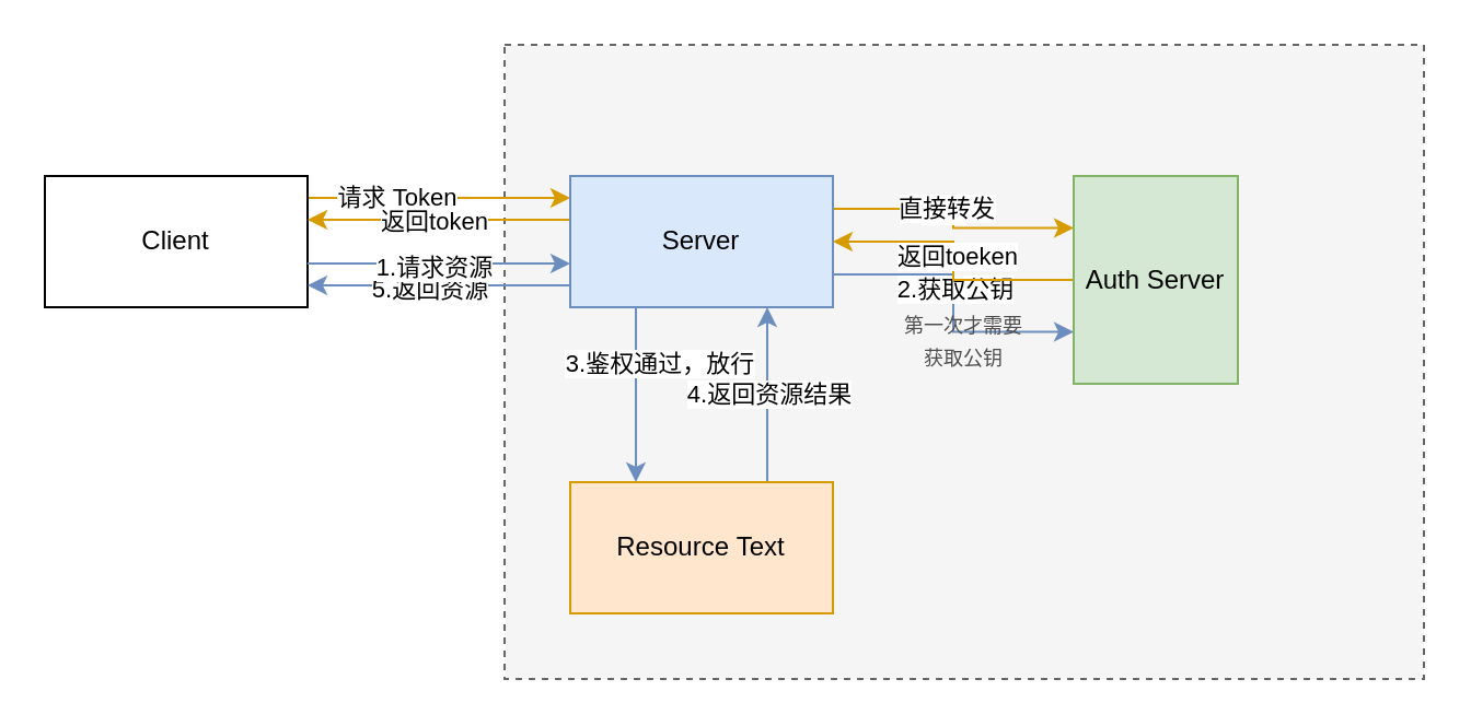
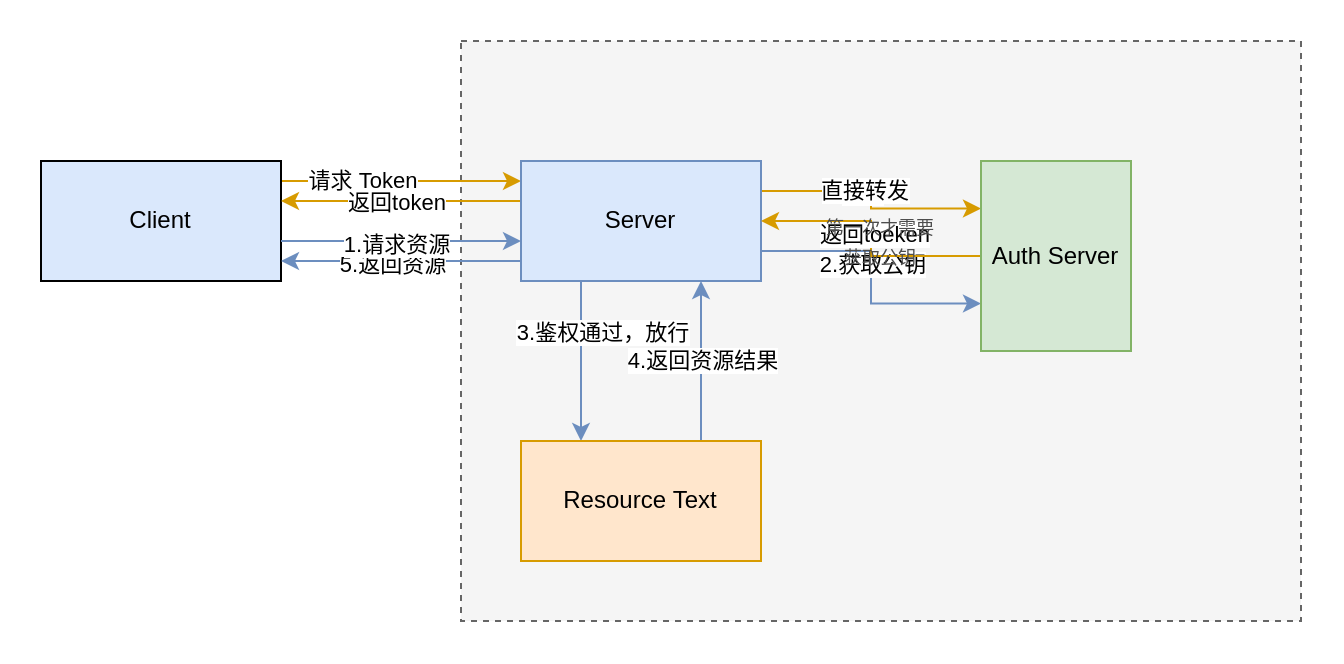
  <mxCell id="0" />
  <mxCell id="1" parent="0" />
  <mxCell id="2" value="" style="rounded=0;whiteSpace=wrap;html=1;shadow=0;dashed=1;fillColor=#f5f5f5;fontColor=#333333;strokeColor=#666666;" vertex="1" parent="1"><mxGeometry x="230" y="20" width="420" height="290" as="geometry" /></mxCell>
  <mxCell id="3" style="edgeStyle=orthogonalEdgeStyle;rounded=0;orthogonalLoop=1;jettySize=auto;html=1;exitX=1;exitY=0.5;exitDx=0;exitDy=0;fillColor=#ffe6cc;strokeColor=#d79b00;" edge="1" parent="1"><mxGeometry relative="1" as="geometry"><mxPoint x="140" y="100" as="sourcePoint" /><mxPoint x="260" y="90" as="targetPoint" /><Array as="points"><mxPoint x="140" y="90" /></Array></mxGeometry></mxCell>
  <mxCell id="4" value="请求 Token" style="edgeLabel;html=1;align=center;verticalAlign=middle;resizable=0;points=[];" vertex="1" connectable="0" parent="3"><mxGeometry x="-0.231" y="1" relative="1" as="geometry"><mxPoint as="offset" /></mxGeometry></mxCell>
- <mxCell id="5" value="Client" style="rounded=0;whiteSpace=wrap;html=1;" vertex="1" parent="1"><mxGeometry x="20" y="80" width="120" height="60" as="geometry" /></mxCell>
+ <mxCell id="5" value="Client" style="rounded=0;whiteSpace=wrap;html=1;fillColor=#dae8fc;" vertex="1" parent="1"><mxGeometry x="20" y="80" width="120" height="60" as="geometry" /></mxCell>
  <mxCell id="6" style="edgeStyle=orthogonalEdgeStyle;rounded=0;orthogonalLoop=1;jettySize=auto;html=1;exitX=1;exitY=0.25;exitDx=0;exitDy=0;entryX=0;entryY=0.25;entryDx=0;entryDy=0;fillColor=#ffe6cc;strokeColor=#d79b00;" edge="1" parent="1" source="17" target="20"><mxGeometry relative="1" as="geometry" /></mxCell>
  <mxCell id="7" value="Text" style="edgeLabel;html=1;align=center;verticalAlign=middle;resizable=0;points=[];" vertex="1" connectable="0" parent="6"><mxGeometry x="-0.164" relative="1" as="geometry"><mxPoint as="offset" /></mxGeometry></mxCell>
  <mxCell id="8" value="直接转发" style="edgeLabel;html=1;align=center;verticalAlign=middle;resizable=0;points=[];" vertex="1" connectable="0" parent="6"><mxGeometry x="-0.145" y="1" relative="1" as="geometry"><mxPoint as="offset" /></mxGeometry></mxCell>
  <mxCell id="9" style="edgeStyle=orthogonalEdgeStyle;rounded=0;orthogonalLoop=1;jettySize=auto;html=1;exitX=0;exitY=0.5;exitDx=0;exitDy=0;entryX=1;entryY=0.5;entryDx=0;entryDy=0;fillColor=#ffe6cc;strokeColor=#d79b00;" edge="1" parent="1"><mxGeometry relative="1" as="geometry"><mxPoint x="260" y="100" as="sourcePoint" /><mxPoint x="140" y="100" as="targetPoint" /></mxGeometry></mxCell>
  <mxCell id="10" value="返回token" style="edgeLabel;html=1;align=center;verticalAlign=middle;resizable=0;points=[];" vertex="1" connectable="0" parent="9"><mxGeometry x="0.05" relative="1" as="geometry"><mxPoint as="offset" /></mxGeometry></mxCell>
  <mxCell id="11" style="edgeStyle=orthogonalEdgeStyle;rounded=0;orthogonalLoop=1;jettySize=auto;html=1;exitX=1;exitY=0.75;exitDx=0;exitDy=0;entryX=0;entryY=0.75;entryDx=0;entryDy=0;fillColor=#dae8fc;strokeColor=#6c8ebf;" edge="1" parent="1" source="17" target="20"><mxGeometry relative="1" as="geometry" /></mxCell>
  <mxCell id="12" value="2.获取公钥" style="edgeLabel;html=1;align=center;verticalAlign=middle;resizable=0;points=[];" vertex="1" connectable="0" parent="11"><mxGeometry x="-0.109" relative="1" as="geometry"><mxPoint as="offset" /></mxGeometry></mxCell>
  <mxCell id="13" style="edgeStyle=orthogonalEdgeStyle;rounded=0;orthogonalLoop=1;jettySize=auto;html=1;exitX=0.5;exitY=1;exitDx=0;exitDy=0;entryX=0.25;entryY=0;entryDx=0;entryDy=0;fillColor=#dae8fc;strokeColor=#6c8ebf;" edge="1" parent="1" source="17" target="23"><mxGeometry relative="1" as="geometry"><Array as="points"><mxPoint x="290" y="140" /></Array></mxGeometry></mxCell>
  <mxCell id="14" value="3.鉴权通过，放行" style="edgeLabel;html=1;align=center;verticalAlign=middle;resizable=0;points=[];" vertex="1" connectable="0" parent="13"><mxGeometry x="-0.15" relative="1" as="geometry"><mxPoint x="10" y="8" as="offset" /></mxGeometry></mxCell>
  <mxCell id="15" style="edgeStyle=orthogonalEdgeStyle;rounded=0;orthogonalLoop=1;jettySize=auto;html=1;exitX=0;exitY=1;exitDx=0;exitDy=0;entryX=1;entryY=1;entryDx=0;entryDy=0;fillColor=#dae8fc;strokeColor=#6c8ebf;" edge="1" parent="1"><mxGeometry relative="1" as="geometry"><mxPoint x="260" y="130" as="sourcePoint" /><mxPoint x="140" y="130" as="targetPoint" /><Array as="points"><mxPoint x="200" y="130" /><mxPoint x="200" y="130" /></Array></mxGeometry></mxCell>
  <mxCell id="16" value="5.返回资源" style="edgeLabel;html=1;align=center;verticalAlign=middle;resizable=0;points=[];" vertex="1" connectable="0" parent="15"><mxGeometry x="0.083" y="1" relative="1" as="geometry"><mxPoint as="offset" /></mxGeometry></mxCell>
  <mxCell id="17" value="Server" style="rounded=0;whiteSpace=wrap;html=1;fillColor=#dae8fc;strokeColor=#6c8ebf;" vertex="1" parent="1"><mxGeometry x="260" y="80" width="120" height="60" as="geometry" /></mxCell>
  <mxCell id="18" style="edgeStyle=orthogonalEdgeStyle;rounded=0;orthogonalLoop=1;jettySize=auto;html=1;exitX=0;exitY=0.5;exitDx=0;exitDy=0;entryX=1;entryY=0.5;entryDx=0;entryDy=0;fillColor=#ffe6cc;strokeColor=#d79b00;" edge="1" parent="1" source="20" target="17"><mxGeometry relative="1" as="geometry" /></mxCell>
  <mxCell id="19" value="返回toeken" style="edgeLabel;html=1;align=center;verticalAlign=middle;resizable=0;points=[];" vertex="1" connectable="0" parent="18"><mxGeometry x="0.036" y="-1" relative="1" as="geometry"><mxPoint as="offset" /></mxGeometry></mxCell>
  <mxCell id="20" value="Auth Server" style="rounded=0;whiteSpace=wrap;html=1;fillColor=#d5e8d4;strokeColor=#82b366;" vertex="1" parent="1"><mxGeometry x="490" y="80" width="75" height="95" as="geometry" /></mxCell>
  <mxCell id="21" style="edgeStyle=orthogonalEdgeStyle;rounded=0;orthogonalLoop=1;jettySize=auto;html=1;exitX=0.75;exitY=0;exitDx=0;exitDy=0;entryX=0.75;entryY=1;entryDx=0;entryDy=0;fillColor=#dae8fc;strokeColor=#6c8ebf;" edge="1" parent="1" source="23" target="17"><mxGeometry relative="1" as="geometry" /></mxCell>
  <mxCell id="22" value="4.返回资源结果" style="edgeLabel;html=1;align=center;verticalAlign=middle;resizable=0;points=[];" vertex="1" connectable="0" parent="21"><mxGeometry x="0.025" relative="1" as="geometry"><mxPoint as="offset" /></mxGeometry></mxCell>
  <mxCell id="23" value="Resource&lt;span style=&quot;background-color: initial;&quot;&gt;&amp;nbsp;Text&lt;/span&gt;" style="rounded=0;whiteSpace=wrap;html=1;fillColor=#ffe6cc;strokeColor=#d79b00;" vertex="1" parent="1"><mxGeometry x="260" y="220" width="120" height="60" as="geometry" /></mxCell>
  <mxCell id="24" style="edgeStyle=orthogonalEdgeStyle;rounded=0;orthogonalLoop=1;jettySize=auto;html=1;exitX=1;exitY=0.75;exitDx=0;exitDy=0;entryX=0;entryY=0.75;entryDx=0;entryDy=0;fillColor=#dae8fc;strokeColor=#6c8ebf;" edge="1" parent="1"><mxGeometry relative="1" as="geometry"><mxPoint x="140" y="120" as="sourcePoint" /><mxPoint x="260" y="120" as="targetPoint" /></mxGeometry></mxCell>
  <mxCell id="25" value="1.请求资源" style="edgeLabel;html=1;align=center;verticalAlign=middle;resizable=0;points=[];" vertex="1" connectable="0" parent="24"><mxGeometry x="-0.045" y="-1" relative="1" as="geometry"><mxPoint as="offset" /></mxGeometry></mxCell>
- <mxCell id="26" value="&lt;font style=&quot;font-size: 9px;&quot; color=&quot;#4d4d4d&quot;&gt;第一次才需要获取公钥&lt;/font&gt;" style="text;html=1;align=center;verticalAlign=middle;whiteSpace=wrap;rounded=0;" vertex="1" parent="1"><mxGeometry x="410" y="140" width="60" height="30" as="geometry" /></mxCell>
+ <mxCell id="26" value="&lt;font style=&quot;font-size: 9px;&quot; color=&quot;#4d4d4d&quot;&gt;第一次才需要获取公钥&lt;/font&gt;" style="text;html=1;align=center;verticalAlign=middle;whiteSpace=wrap;rounded=0;" vertex="1" parent="1"><mxGeometry x="410" y="105" width="60" height="30" as="geometry" /></mxCell>
